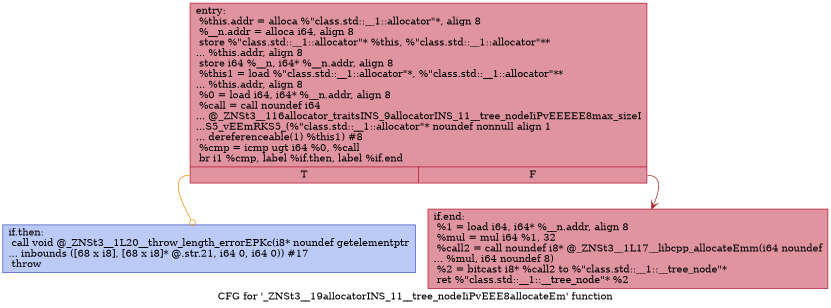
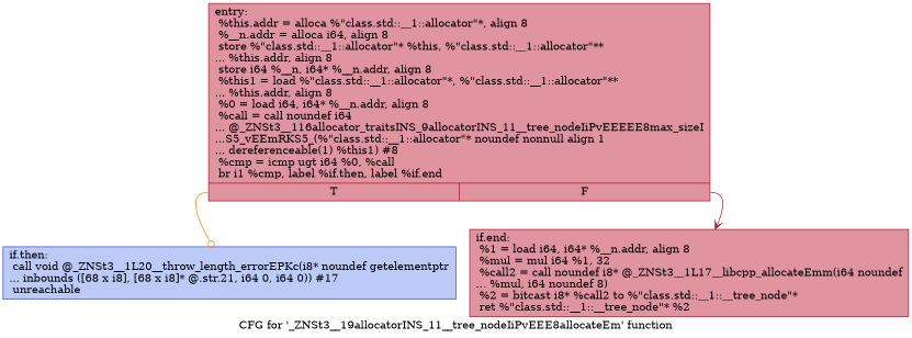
  digraph {
    label="CFG for '_ZNSt3__19allocatorINS_11__tree_nodeIiPvEEE8allocateEm' function"
    node [color="#b70d28ff" fillcolor="#b70d2870" shape=record style=filled]
    edge [style=solid]
    n1 [label="{entry:\l  %this.addr = alloca %\"class.std::__1::allocator\"*, align 8\l  %__n.addr = alloca i64, align 8\l  store %\"class.std::__1::allocator\"* %this, %\"class.std::__1::allocator\"**\l... %this.addr, align 8\l  store i64 %__n, i64* %__n.addr, align 8\l  %this1 = load %\"class.std::__1::allocator\"*, %\"class.std::__1::allocator\"**\l... %this.addr, align 8\l  %0 = load i64, i64* %__n.addr, align 8\l  %call = call noundef i64\l... @_ZNSt3__116allocator_traitsINS_9allocatorINS_11__tree_nodeIiPvEEEEE8max_sizeI\l...S5_vEEmRKS5_(%\"class.std::__1::allocator\"* noundef nonnull align 1\l... dereferenceable(1) %this1) #8\l  %cmp = icmp ugt i64 %0, %call\l  br i1 %cmp, label %if.then, label %if.end\l|{<s0>T|<s1>F}}"]
-   n2 [color="#3d50c3ff" fillcolor="#6687ed70" label="{if.then:                                          \l  call void @_ZNSt3__1L20__throw_length_errorEPKc(i8* noundef getelementptr\l... inbounds ([68 x i8], [68 x i8]* @.str.21, i64 0, i64 0)) #17\l  throw\l}"]
+   n2 [color="#3d50c3ff" fillcolor="#6687ed70" label="{if.then:                                          \l  call void @_ZNSt3__1L20__throw_length_errorEPKc(i8* noundef getelementptr\l... inbounds ([68 x i8], [68 x i8]* @.str.21, i64 0, i64 0)) #17\l  unreachable\l}"]
    n3 [label="{if.end:                                           \l  %1 = load i64, i64* %__n.addr, align 8\l  %mul = mul i64 %1, 32\l  %call2 = call noundef i8* @_ZNSt3__1L17__libcpp_allocateEmm(i64 noundef\l... %mul, i64 noundef 8)\l  %2 = bitcast i8* %call2 to %\"class.std::__1::__tree_node\"*\l  ret %\"class.std::__1::__tree_node\"* %2\l}"]
    n1 -> n2 [tailport=s0 color=darkorange arrowhead=odot]
    n1 -> n3 [tailport=s1 color=brown arrowhead=vee]
  }
